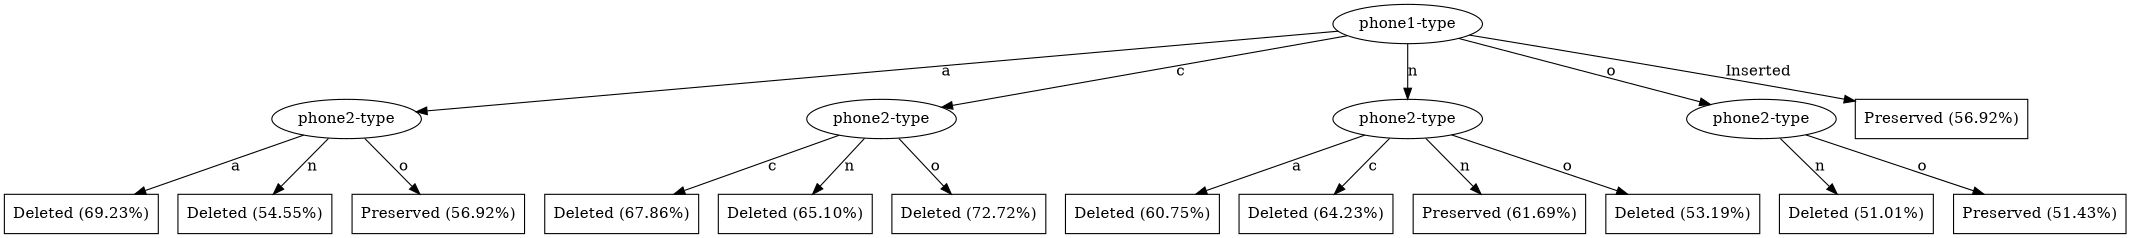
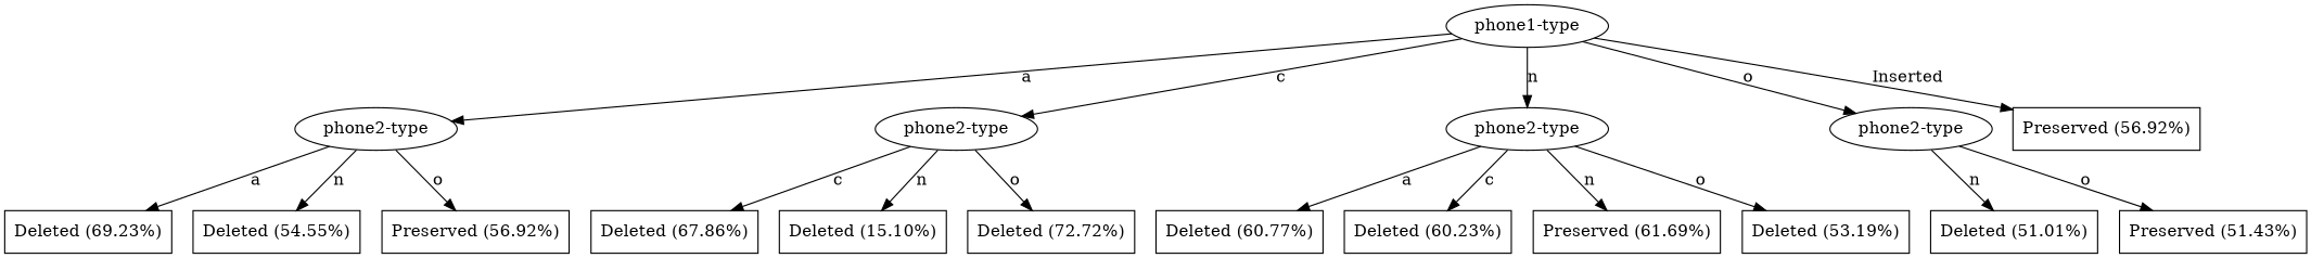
  digraph {
    node [shape=box]
    n1 [label="phone1-type" shape=ellipse]
    n2 [label="phone2-type" shape=ellipse]
    n3 [label="phone2-type" shape=ellipse]
    n4 [label="phone2-type" shape=ellipse]
    n5 [label="phone2-type" shape=ellipse]
    n6 [label="Preserved (56.92%)"]
    n7 [label="Deleted (69.23%)"]
    n8 [label="Deleted (54.55%)"]
    n9 [label="Preserved (56.92%)"]
    n10 [label="Deleted (67.86%)"]
-   n11 [label="Deleted (65.10%)"]
+   n11 [label="Deleted (15.10%)"]
    n12 [label="Deleted (72.72%)"]
-   n13 [label="Deleted (60.75%)"]
-   n14 [label="Deleted (64.23%)"]
+   n13 [label="Deleted (60.77%)"]
+   n14 [label="Deleted (60.23%)"]
    n15 [label="Preserved (61.69%)"]
    n16 [label="Deleted (53.19%)"]
    n17 [label="Deleted (51.01%)"]
    n18 [label="Preserved (51.43%)"]
    n1 -> n2 [label=a]
    n1 -> n3 [label=c]
    n1 -> n4 [label=n]
    n1 -> n5 [label=o]
    n1 -> n6 [label=Inserted]
    n2 -> n7 [label=a]
    n2 -> n8 [label=n]
    n2 -> n9 [label=o]
    n3 -> n10 [label=c]
    n3 -> n11 [label=n]
    n3 -> n12 [label=o]
    n4 -> n13 [label=a]
    n4 -> n14 [label=c]
    n4 -> n15 [label=n]
    n4 -> n16 [label=o]
    n5 -> n17 [label=n]
    n5 -> n18 [label=o]
  }
